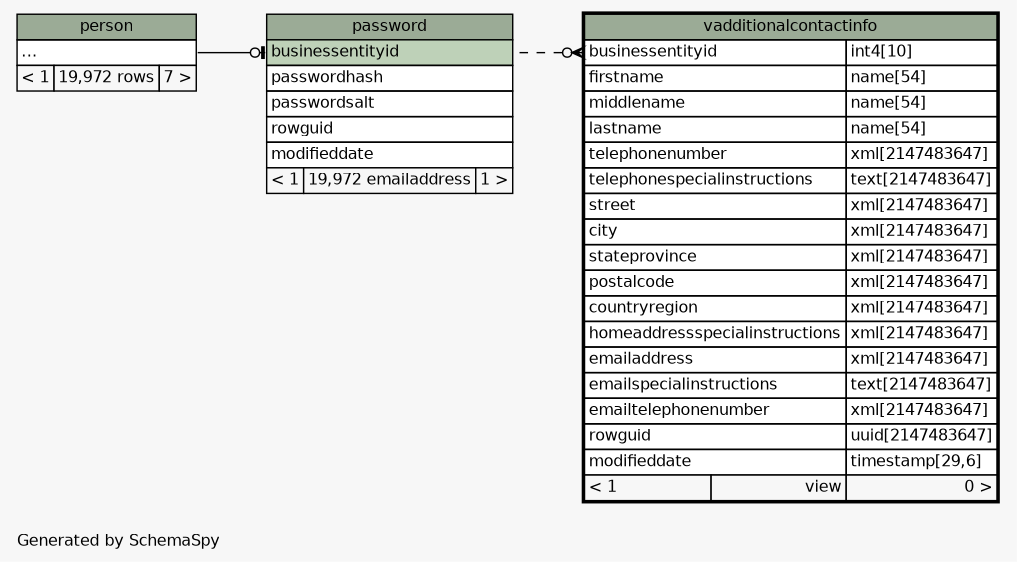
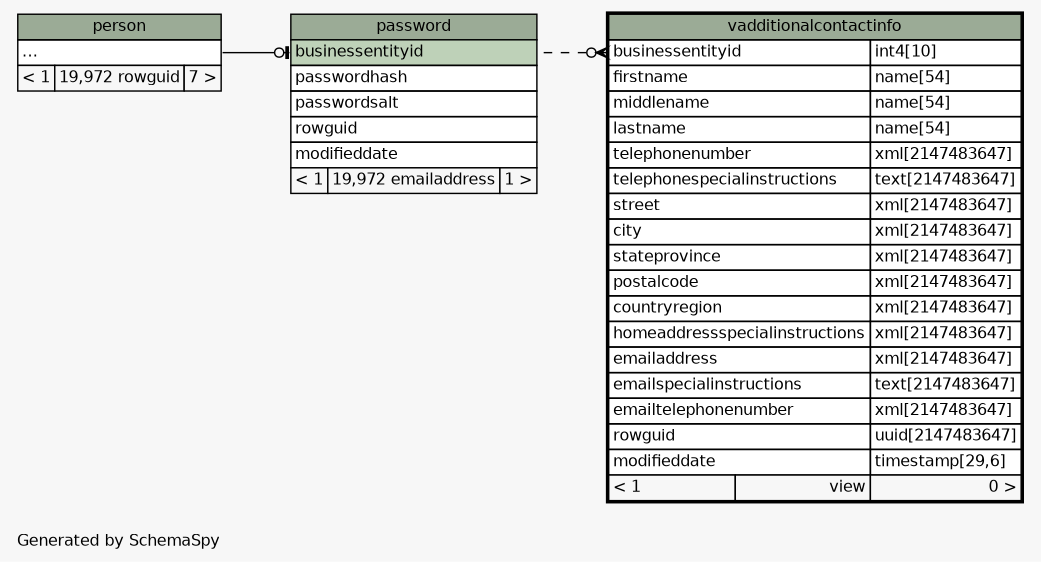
  digraph {
    bgcolor="#f7f7f7"
    fontname=Helvetica
    fontsize=11
    label="\nGenerated by SchemaSpy"
    labeljust=l
    nodesep=0.18
    rankdir=RL
    ranksep=0.46
    node [fontname=Helvetica fontsize=11 shape=plaintext]
    edge [arrowhead=none arrowsize=0.8 dir=back tailport="businessentityid:w"]
    n1 [label=<     <TABLE BORDER="0" CELLBORDER="1" CELLSPACING="0" BGCOLOR="#ffffff">       <TR><TD COLSPAN="3" BGCOLOR="#9bab96" ALIGN="CENTER">password</TD></TR>       <TR><TD PORT="businessentityid" COLSPAN="3" BGCOLOR="#bed1b8" ALIGN="LEFT">businessentityid</TD></TR>       <TR><TD PORT="passwordhash" COLSPAN="3" ALIGN="LEFT">passwordhash</TD></TR>       <TR><TD PORT="passwordsalt" COLSPAN="3" ALIGN="LEFT">passwordsalt</TD></TR>       <TR><TD PORT="rowguid" COLSPAN="3" ALIGN="LEFT">rowguid</TD></TR>       <TR><TD PORT="modifieddate" COLSPAN="3" ALIGN="LEFT">modifieddate</TD></TR>       <TR><TD ALIGN="LEFT" BGCOLOR="#f7f7f7">&lt; 1</TD><TD ALIGN="RIGHT" BGCOLOR="#f7f7f7">19,972 emailaddress</TD><TD ALIGN="RIGHT" BGCOLOR="#f7f7f7">1 &gt;</TD></TR>     </TABLE>>]
-   n2 [label=<     <TABLE BORDER="0" CELLBORDER="1" CELLSPACING="0" BGCOLOR="#ffffff">       <TR><TD COLSPAN="3" BGCOLOR="#9bab96" ALIGN="CENTER">person</TD></TR>       <TR><TD PORT="elipses" COLSPAN="3" ALIGN="LEFT">...</TD></TR>       <TR><TD ALIGN="LEFT" BGCOLOR="#f7f7f7">&lt; 1</TD><TD ALIGN="RIGHT" BGCOLOR="#f7f7f7">19,972 rows</TD><TD ALIGN="RIGHT" BGCOLOR="#f7f7f7">7 &gt;</TD></TR>     </TABLE>>]
+   n2 [label=<     <TABLE BORDER="0" CELLBORDER="1" CELLSPACING="0" BGCOLOR="#ffffff">       <TR><TD COLSPAN="3" BGCOLOR="#9bab96" ALIGN="CENTER">person</TD></TR>       <TR><TD PORT="elipses" COLSPAN="3" ALIGN="LEFT">...</TD></TR>       <TR><TD ALIGN="LEFT" BGCOLOR="#f7f7f7">&lt; 1</TD><TD ALIGN="RIGHT" BGCOLOR="#f7f7f7">19,972 rowguid</TD><TD ALIGN="RIGHT" BGCOLOR="#f7f7f7">7 &gt;</TD></TR>     </TABLE>>]
    n3 [label=<     <TABLE BORDER="2" CELLBORDER="1" CELLSPACING="0" BGCOLOR="#ffffff">       <TR><TD COLSPAN="3" BGCOLOR="#9bab96" ALIGN="CENTER">vadditionalcontactinfo</TD></TR>       <TR><TD PORT="businessentityid" COLSPAN="2" ALIGN="LEFT">businessentityid</TD><TD PORT="businessentityid.type" ALIGN="LEFT">int4[10]</TD></TR>       <TR><TD PORT="firstname" COLSPAN="2" ALIGN="LEFT">firstname</TD><TD PORT="firstname.type" ALIGN="LEFT">name[54]</TD></TR>       <TR><TD PORT="middlename" COLSPAN="2" ALIGN="LEFT">middlename</TD><TD PORT="middlename.type" ALIGN="LEFT">name[54]</TD></TR>       <TR><TD PORT="lastname" COLSPAN="2" ALIGN="LEFT">lastname</TD><TD PORT="lastname.type" ALIGN="LEFT">name[54]</TD></TR>       <TR><TD PORT="telephonenumber" COLSPAN="2" ALIGN="LEFT">telephonenumber</TD><TD PORT="telephonenumber.type" ALIGN="LEFT">xml[2147483647]</TD></TR>       <TR><TD PORT="telephonespecialinstructions" COLSPAN="2" ALIGN="LEFT">telephonespecialinstructions</TD><TD PORT="telephonespecialinstructions.type" ALIGN="LEFT">text[2147483647]</TD></TR>       <TR><TD PORT="street" COLSPAN="2" ALIGN="LEFT">street</TD><TD PORT="street.type" ALIGN="LEFT">xml[2147483647]</TD></TR>       <TR><TD PORT="city" COLSPAN="2" ALIGN="LEFT">city</TD><TD PORT="city.type" ALIGN="LEFT">xml[2147483647]</TD></TR>       <TR><TD PORT="stateprovince" COLSPAN="2" ALIGN="LEFT">stateprovince</TD><TD PORT="stateprovince.type" ALIGN="LEFT">xml[2147483647]</TD></TR>       <TR><TD PORT="postalcode" COLSPAN="2" ALIGN="LEFT">postalcode</TD><TD PORT="postalcode.type" ALIGN="LEFT">xml[2147483647]</TD></TR>       <TR><TD PORT="countryregion" COLSPAN="2" ALIGN="LEFT">countryregion</TD><TD PORT="countryregion.type" ALIGN="LEFT">xml[2147483647]</TD></TR>       <TR><TD PORT="homeaddressspecialinstructions" COLSPAN="2" ALIGN="LEFT">homeaddressspecialinstructions</TD><TD PORT="homeaddressspecialinstructions.type" ALIGN="LEFT">xml[2147483647]</TD></TR>       <TR><TD PORT="emailaddress" COLSPAN="2" ALIGN="LEFT">emailaddress</TD><TD PORT="emailaddress.type" ALIGN="LEFT">xml[2147483647]</TD></TR>       <TR><TD PORT="emailspecialinstructions" COLSPAN="2" ALIGN="LEFT">emailspecialinstructions</TD><TD PORT="emailspecialinstructions.type" ALIGN="LEFT">text[2147483647]</TD></TR>       <TR><TD PORT="emailtelephonenumber" COLSPAN="2" ALIGN="LEFT">emailtelephonenumber</TD><TD PORT="emailtelephonenumber.type" ALIGN="LEFT">xml[2147483647]</TD></TR>       <TR><TD PORT="rowguid" COLSPAN="2" ALIGN="LEFT">rowguid</TD><TD PORT="rowguid.type" ALIGN="LEFT">uuid[2147483647]</TD></TR>       <TR><TD PORT="modifieddate" COLSPAN="2" ALIGN="LEFT">modifieddate</TD><TD PORT="modifieddate.type" ALIGN="LEFT">timestamp[29,6]</TD></TR>       <TR><TD ALIGN="LEFT" BGCOLOR="#f7f7f7">&lt; 1</TD><TD ALIGN="RIGHT" BGCOLOR="#f7f7f7">view</TD><TD ALIGN="RIGHT" BGCOLOR="#f7f7f7">0 &gt;</TD></TR>     </TABLE>>]
    n1 -> n2 [arrowtail=teeodot headport="elipses:e"]
    n3 -> n1 [arrowtail=crowodot headport="businessentityid:e" style=dashed]
  }
